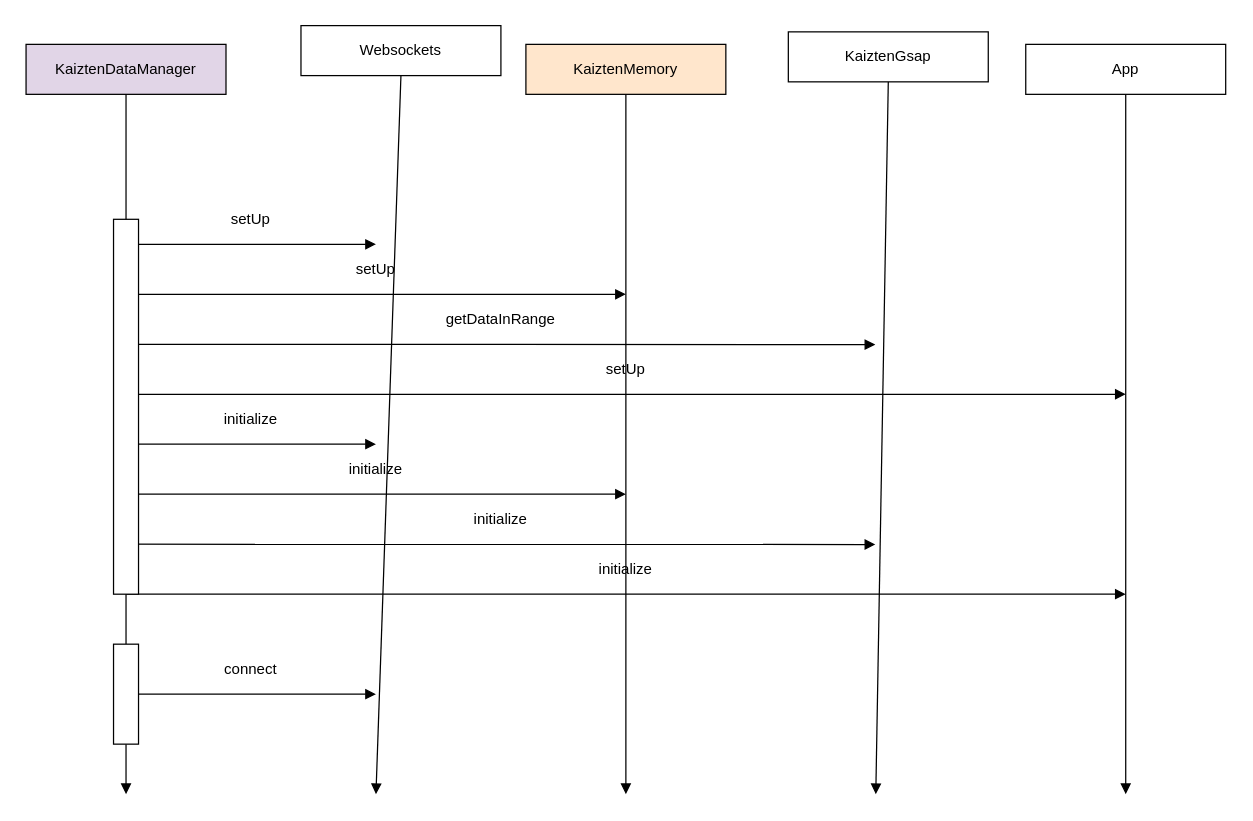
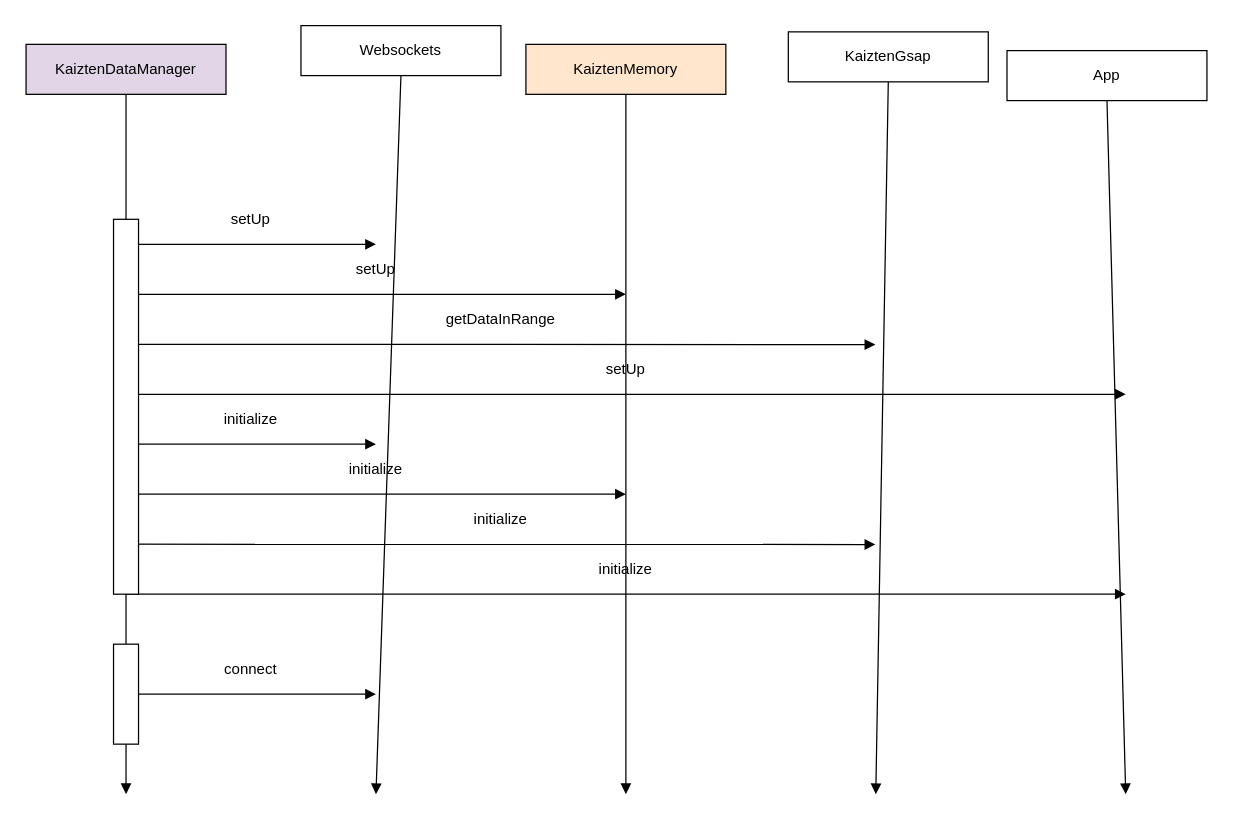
  <mxCell id="0" />
  <mxCell id="1" value="Main" style="" parent="0" />
  <mxCell id="2" style="edgeStyle=none;html=1;exitX=0.5;exitY=1;exitDx=0;exitDy=0;endArrow=block;endFill=1;startArrow=none;" parent="1" source="22" edge="1"><mxGeometry relative="1" as="geometry"><mxPoint x="100" y="635" as="targetPoint" /><mxPoint x="130" y="95" as="sourcePoint" /></mxGeometry></mxCell>
  <mxCell id="3" value="KaiztenDataManager" style="rounded=0;whiteSpace=wrap;html=1;fillColor=#e1d5e7;" parent="1" vertex="1"><mxGeometry x="20" width="160" height="40" as="geometry" y="35" /></mxCell>
  <mxCell id="4" style="edgeStyle=none;html=1;exitX=0.5;exitY=1;exitDx=0;exitDy=0;endArrow=block;endFill=1;" parent="1" source="5" edge="1"><mxGeometry relative="1" as="geometry"><mxPoint x="300" y="635" as="targetPoint" /></mxGeometry></mxCell>
  <mxCell id="5" value="Websockets" style="rounded=0;whiteSpace=wrap;html=1;" parent="1" vertex="1"><mxGeometry x="240" y="20" width="160" height="40" as="geometry" /></mxCell>
  <mxCell id="6" style="edgeStyle=none;html=1;exitX=0.5;exitY=1;exitDx=0;exitDy=0;endArrow=block;endFill=1;" parent="1" source="7" edge="1"><mxGeometry relative="1" as="geometry"><mxPoint x="900" y="635" as="targetPoint" /></mxGeometry></mxCell>
- <mxCell id="7" value="App" style="rounded=0;whiteSpace=wrap;html=1;" parent="1" vertex="1"><mxGeometry x="820" width="160" height="40" as="geometry" y="35" /></mxCell>
+ <mxCell id="7" value="App" style="rounded=0;whiteSpace=wrap;html=1;" parent="1" vertex="1"><mxGeometry x="805" y="40" width="160" height="40" as="geometry" /></mxCell>
  <mxCell id="8" value="setUp" style="text;html=1;strokeColor=none;fillColor=none;align=center;verticalAlign=middle;whiteSpace=wrap;rounded=0;" parent="1" vertex="1"><mxGeometry x="100" y="165" width="200" height="20" as="geometry" /></mxCell>
  <mxCell id="9" value="" style="endArrow=block;html=1;endFill=1;" parent="1" edge="1"><mxGeometry width="50" height="50" relative="1" as="geometry"><mxPoint x="100" y="195" as="sourcePoint" /><mxPoint x="300" y="195" as="targetPoint" /></mxGeometry></mxCell>
  <mxCell id="10" value="" style="endArrow=block;html=1;endFill=1;" parent="1" edge="1"><mxGeometry width="50" height="50" relative="1" as="geometry"><mxPoint x="100" y="235" as="sourcePoint" /><mxPoint x="500" y="235" as="targetPoint" /></mxGeometry></mxCell>
  <mxCell id="11" value="" style="endArrow=block;html=1;endFill=1;" parent="1" edge="1"><mxGeometry width="50" height="50" relative="1" as="geometry"><mxPoint x="100" y="355" as="sourcePoint" /><mxPoint x="300" y="355" as="targetPoint" /></mxGeometry></mxCell>
  <mxCell id="12" value="setUp" style="text;html=1;strokeColor=none;fillColor=none;align=center;verticalAlign=middle;whiteSpace=wrap;rounded=0;" parent="1" vertex="1"><mxGeometry x="100" y="205" width="400" height="20" as="geometry" /></mxCell>
  <mxCell id="13" value="initialize" style="text;html=1;strokeColor=none;fillColor=none;align=center;verticalAlign=middle;whiteSpace=wrap;rounded=0;" parent="1" vertex="1"><mxGeometry x="100" y="325" width="200" height="20" as="geometry" /></mxCell>
  <mxCell id="14" value="connect" style="text;html=1;strokeColor=none;fillColor=none;align=center;verticalAlign=middle;whiteSpace=wrap;rounded=0;" parent="1" vertex="1"><mxGeometry x="100" y="525" width="200" height="20" as="geometry" /></mxCell>
  <mxCell id="15" value="" style="endArrow=block;html=1;endFill=1;exitX=1;exitY=0.5;exitDx=0;exitDy=0;" parent="1" source="22" edge="1"><mxGeometry width="50" height="50" relative="1" as="geometry"><mxPoint x="80" y="435" as="sourcePoint" /><mxPoint x="300" y="555" as="targetPoint" /></mxGeometry></mxCell>
  <mxCell id="16" style="edgeStyle=none;html=1;exitX=0.5;exitY=1;exitDx=0;exitDy=0;endArrow=block;endFill=1;" parent="1" source="17" edge="1"><mxGeometry relative="1" as="geometry"><mxPoint x="500" y="635" as="targetPoint" /></mxGeometry></mxCell>
  <mxCell id="17" value="KaiztenMemory" style="rounded=0;whiteSpace=wrap;html=1;fillColor=#ffe6cc;" parent="1" vertex="1"><mxGeometry x="420" width="160" height="40" as="geometry" y="35" /></mxCell>
  <mxCell id="18" style="edgeStyle=none;html=1;exitX=0.5;exitY=1;exitDx=0;exitDy=0;endArrow=block;endFill=1;" parent="1" source="19" edge="1"><mxGeometry relative="1" as="geometry"><mxPoint x="700" y="635" as="targetPoint" /></mxGeometry></mxCell>
  <mxCell id="19" value="KaiztenGsap" style="rounded=0;whiteSpace=wrap;html=1;" parent="1" vertex="1"><mxGeometry x="630" y="25" width="160" height="40" as="geometry" /></mxCell>
  <mxCell id="20" value="" style="endArrow=block;html=1;endFill=1;" parent="1" edge="1"><mxGeometry width="50" height="50" relative="1" as="geometry"><mxPoint x="100" y="275" as="sourcePoint" /><mxPoint x="699.6" y="275.24" as="targetPoint" /></mxGeometry></mxCell>
  <mxCell id="21" value="" style="edgeStyle=none;html=1;exitX=0.5;exitY=1;exitDx=0;exitDy=0;endArrow=none;endFill=1;" parent="1" source="3" target="22" edge="1"><mxGeometry relative="1" as="geometry"><mxPoint x="100" y="755" as="targetPoint" /><mxPoint x="100" y="75" as="sourcePoint" /></mxGeometry></mxCell>
  <mxCell id="22" value="" style="rounded=0;whiteSpace=wrap;html=1;" parent="1" vertex="1"><mxGeometry x="90" y="515" width="20" height="80" as="geometry" /></mxCell>
  <mxCell id="23" value="getDataInRange" style="text;html=1;strokeColor=none;fillColor=none;align=center;verticalAlign=middle;whiteSpace=wrap;rounded=0;" parent="1" vertex="1"><mxGeometry x="100" y="245" width="600" height="20" as="geometry" /></mxCell>
  <mxCell id="24" value="" style="endArrow=block;html=1;endFill=1;" parent="1" edge="1"><mxGeometry width="50" height="50" relative="1" as="geometry"><mxPoint x="100" y="315" as="sourcePoint" /><mxPoint x="900" y="315" as="targetPoint" /></mxGeometry></mxCell>
  <mxCell id="25" value="setUp" style="text;html=1;strokeColor=none;fillColor=none;align=center;verticalAlign=middle;whiteSpace=wrap;rounded=0;" parent="1" vertex="1"><mxGeometry x="100" y="285" width="800" height="20" as="geometry" /></mxCell>
  <mxCell id="26" value="" style="endArrow=block;html=1;endFill=1;" parent="1" edge="1"><mxGeometry width="50" height="50" relative="1" as="geometry"><mxPoint x="100" y="395" as="sourcePoint" /><mxPoint x="500" y="395" as="targetPoint" /></mxGeometry></mxCell>
  <mxCell id="27" value="initialize" style="text;html=1;strokeColor=none;fillColor=none;align=center;verticalAlign=middle;whiteSpace=wrap;rounded=0;" parent="1" vertex="1"><mxGeometry x="100" y="365" width="400" height="20" as="geometry" /></mxCell>
  <mxCell id="28" value="" style="endArrow=block;html=1;endFill=1;" parent="1" edge="1"><mxGeometry width="50" height="50" relative="1" as="geometry"><mxPoint x="100" y="435" as="sourcePoint" /><mxPoint x="699.6" y="435.24" as="targetPoint" /></mxGeometry></mxCell>
  <mxCell id="29" value="initialize" style="text;html=1;strokeColor=none;fillColor=none;align=center;verticalAlign=middle;whiteSpace=wrap;rounded=0;" parent="1" vertex="1"><mxGeometry x="100" y="405" width="600" height="20" as="geometry" /></mxCell>
  <mxCell id="30" value="" style="endArrow=block;html=1;endFill=1;" parent="1" edge="1"><mxGeometry width="50" height="50" relative="1" as="geometry"><mxPoint x="100" y="475" as="sourcePoint" /><mxPoint x="900" y="475" as="targetPoint" /></mxGeometry></mxCell>
  <mxCell id="31" value="initialize" style="text;html=1;strokeColor=none;fillColor=none;align=center;verticalAlign=middle;whiteSpace=wrap;rounded=0;" parent="1" vertex="1"><mxGeometry x="100" y="445" width="800" height="20" as="geometry" /></mxCell>
  <mxCell id="32" value="" style="rounded=0;whiteSpace=wrap;html=1;" parent="1" vertex="1"><mxGeometry x="90" y="175" width="20" height="300" as="geometry" /></mxCell>
